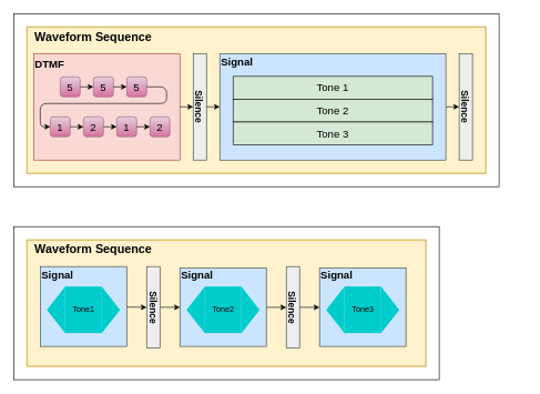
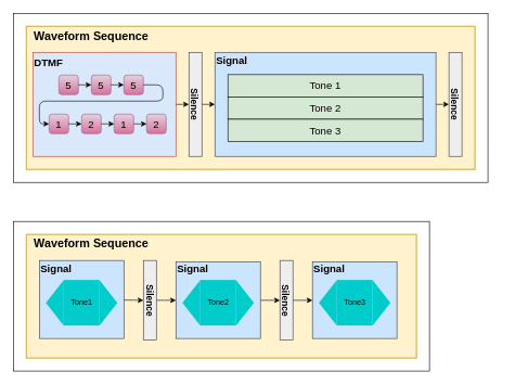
  <mxCell id="0" />
  <mxCell id="1" parent="0" />
  <mxCell id="2" value="" style="rounded=0;whiteSpace=wrap;html=1;fontSize=16;strokeColor=#000000;strokeWidth=1;fillColor=#FFFFFF;" parent="1" vertex="1"><mxGeometry x="20" y="20" width="730" height="260" as="geometry" /></mxCell>
  <mxCell id="3" value="" style="rounded=0;whiteSpace=wrap;html=1;strokeWidth=2;fillColor=#fff2cc;strokeColor=#d6b656;" parent="1" vertex="1"><mxGeometry x="40" y="40" width="690" height="220" as="geometry" /></mxCell>
  <mxCell id="4" value="&lt;font style=&quot;font-size: 18px&quot;&gt;&lt;b&gt;Waveform Sequence&lt;/b&gt;&lt;/font&gt;" style="text;html=1;strokeColor=none;fillColor=none;align=center;verticalAlign=middle;whiteSpace=wrap;rounded=0;" parent="1" vertex="1"><mxGeometry x="40" y="40" width="200" height="30" as="geometry" /></mxCell>
  <mxCell id="5" value="" style="group" parent="1" vertex="1" connectable="0"><mxGeometry x="50" y="80" width="220" height="160" as="geometry" /></mxCell>
- <mxCell id="6" value="&lt;font style=&quot;font-size: 16px&quot;&gt;&lt;b&gt;DTMF&lt;br&gt;&lt;br&gt;&lt;br&gt;&lt;br&gt;&lt;br&gt;&lt;br&gt;&lt;/b&gt;&lt;br&gt;&lt;/font&gt;" style="rounded=0;whiteSpace=wrap;html=1;fontSize=18;strokeWidth=1;fillColor=#fad9d5;strokeColor=#ae4132;align=left;" parent="5" vertex="1"><mxGeometry width="220" height="160" as="geometry" /></mxCell>
+ <mxCell id="6" value="&lt;font style=&quot;font-size: 16px&quot;&gt;&lt;b&gt;DTMF&lt;br&gt;&lt;br&gt;&lt;br&gt;&lt;br&gt;&lt;br&gt;&lt;br&gt;&lt;/b&gt;&lt;br&gt;&lt;/font&gt;" style="rounded=0;whiteSpace=wrap;html=1;fontSize=18;strokeWidth=1;fillColor=#dae8fc;strokeColor=#ae4132;align=left;" parent="5" vertex="1"><mxGeometry width="220" height="160" as="geometry" /></mxCell>
  <mxCell id="7" value="5" style="rounded=1;whiteSpace=wrap;html=1;fontSize=16;strokeWidth=1;fillColor=#e6d0de;gradientColor=#d5739d;strokeColor=#996185;" parent="5" vertex="1"><mxGeometry x="40" y="35" width="30" height="30" as="geometry" /></mxCell>
  <mxCell id="8" value="5" style="rounded=1;whiteSpace=wrap;html=1;fontSize=16;strokeWidth=1;fillColor=#e6d0de;gradientColor=#d5739d;strokeColor=#996185;" parent="5" vertex="1"><mxGeometry x="90" y="35" width="30" height="30" as="geometry" /></mxCell>
  <mxCell id="9" value="" style="edgeStyle=none;html=1;fontSize=16;" parent="5" source="7" target="8" edge="1"><mxGeometry relative="1" as="geometry" /></mxCell>
  <mxCell id="10" value="5" style="rounded=1;whiteSpace=wrap;html=1;fontSize=16;strokeWidth=1;fillColor=#e6d0de;gradientColor=#d5739d;strokeColor=#996185;" parent="5" vertex="1"><mxGeometry x="140" y="35" width="30" height="30" as="geometry" /></mxCell>
  <mxCell id="11" value="" style="edgeStyle=none;html=1;fontSize=16;" parent="5" source="8" target="10" edge="1"><mxGeometry relative="1" as="geometry" /></mxCell>
  <mxCell id="12" value="1" style="rounded=1;whiteSpace=wrap;html=1;fontSize=16;strokeWidth=1;fillColor=#e6d0de;gradientColor=#d5739d;strokeColor=#996185;" parent="5" vertex="1"><mxGeometry x="25" y="95" width="30" height="30" as="geometry" /></mxCell>
  <mxCell id="13" value="" style="edgeStyle=orthogonalEdgeStyle;html=1;fontSize=16;exitX=1;exitY=0.5;exitDx=0;exitDy=0;entryX=0;entryY=0.5;entryDx=0;entryDy=0;" parent="5" source="10" target="12" edge="1"><mxGeometry relative="1" as="geometry"><mxPoint x="190" y="55" as="sourcePoint" /><mxPoint x="10" y="155" as="targetPoint" /><Array as="points"><mxPoint x="200" y="50" /><mxPoint x="200" y="75" /><mxPoint x="10" y="75" /><mxPoint x="10" y="110" /></Array></mxGeometry></mxCell>
  <mxCell id="14" value="2" style="rounded=1;whiteSpace=wrap;html=1;fontSize=16;strokeWidth=1;fillColor=#e6d0de;gradientColor=#d5739d;strokeColor=#996185;" parent="5" vertex="1"><mxGeometry x="75" y="95" width="30" height="30" as="geometry" /></mxCell>
  <mxCell id="15" value="" style="edgeStyle=none;html=1;fontSize=16;" parent="5" source="12" target="14" edge="1"><mxGeometry relative="1" as="geometry" /></mxCell>
  <mxCell id="16" value="1" style="rounded=1;whiteSpace=wrap;html=1;fontSize=16;strokeWidth=1;fillColor=#e6d0de;gradientColor=#d5739d;strokeColor=#996185;" parent="5" vertex="1"><mxGeometry x="125" y="95" width="30" height="30" as="geometry" /></mxCell>
  <mxCell id="17" value="" style="edgeStyle=none;html=1;fontSize=16;" parent="5" source="14" target="16" edge="1"><mxGeometry relative="1" as="geometry" /></mxCell>
  <mxCell id="18" value="2" style="rounded=1;whiteSpace=wrap;html=1;fontSize=16;strokeWidth=1;fillColor=#e6d0de;gradientColor=#d5739d;strokeColor=#996185;" parent="5" vertex="1"><mxGeometry x="175" y="95" width="30" height="30" as="geometry" /></mxCell>
  <mxCell id="19" value="" style="edgeStyle=none;html=1;fontSize=16;" parent="5" source="16" target="18" edge="1"><mxGeometry relative="1" as="geometry" /></mxCell>
  <mxCell id="20" style="edgeStyle=orthogonalEdgeStyle;html=1;entryX=0;entryY=0.5;entryDx=0;entryDy=0;fontSize=16;" parent="1" source="21" target="26" edge="1"><mxGeometry relative="1" as="geometry" /></mxCell>
  <mxCell id="21" value="&lt;p style=&quot;line-height: 1&quot;&gt;&lt;font style=&quot;font-size: 14px&quot;&gt;&lt;b&gt;Silence&lt;/b&gt;&lt;/font&gt;&lt;/p&gt;" style="rounded=0;whiteSpace=wrap;html=1;fontSize=16;strokeWidth=1;align=center;rotation=90;fillColor=#eeeeee;strokeColor=#36393d;" parent="1" vertex="1"><mxGeometry x="220" y="150" width="160" height="20" as="geometry" /></mxCell>
  <mxCell id="22" style="edgeStyle=orthogonalEdgeStyle;html=1;entryX=0.5;entryY=1;entryDx=0;entryDy=0;fontSize=14;" parent="1" source="6" target="21" edge="1"><mxGeometry relative="1" as="geometry" /></mxCell>
  <mxCell id="23" style="edgeStyle=orthogonalEdgeStyle;html=1;entryX=1;entryY=0.5;entryDx=0;entryDy=0;fontSize=16;startArrow=classic;startFill=1;endArrow=none;endFill=0;" parent="1" source="24" target="26" edge="1"><mxGeometry relative="1" as="geometry" /></mxCell>
  <mxCell id="24" value="&lt;p style=&quot;line-height: 1&quot;&gt;&lt;font style=&quot;font-size: 14px&quot;&gt;&lt;b&gt;Silence&lt;/b&gt;&lt;/font&gt;&lt;/p&gt;" style="rounded=0;whiteSpace=wrap;html=1;fontSize=16;strokeWidth=1;align=center;rotation=90;fillColor=#eeeeee;strokeColor=#36393d;" parent="1" vertex="1"><mxGeometry x="620" y="150" width="160" height="20" as="geometry" /></mxCell>
  <mxCell id="25" value="" style="group" parent="1" vertex="1" connectable="0"><mxGeometry x="310" y="80" width="480" height="170" as="geometry" /></mxCell>
  <mxCell id="26" value="&lt;div&gt;&lt;font style=&quot;font-size: 16px&quot;&gt;&lt;b&gt;Signal&lt;/b&gt;&lt;/font&gt;&lt;/div&gt;&lt;div&gt;&lt;font style=&quot;font-size: 16px&quot;&gt;&lt;b&gt;&lt;br&gt;&lt;/b&gt;&lt;/font&gt;&lt;/div&gt;&lt;div&gt;&lt;font style=&quot;font-size: 16px&quot;&gt;&lt;b&gt;&lt;br&gt;&lt;/b&gt;&lt;/font&gt;&lt;/div&gt;&lt;div&gt;&lt;font style=&quot;font-size: 16px&quot;&gt;&lt;b&gt;&lt;br&gt;&lt;/b&gt;&lt;/font&gt;&lt;/div&gt;&lt;div&gt;&lt;font style=&quot;font-size: 16px&quot;&gt;&lt;b&gt;&lt;br&gt;&lt;/b&gt;&lt;/font&gt;&lt;/div&gt;&lt;div&gt;&lt;font style=&quot;font-size: 16px&quot;&gt;&lt;b&gt;&lt;br&gt;&lt;/b&gt;&lt;/font&gt;&lt;/div&gt;&lt;div&gt;&lt;font style=&quot;font-size: 16px&quot;&gt;&lt;b&gt;&lt;br&gt;&lt;/b&gt;&lt;/font&gt;&lt;/div&gt;&lt;div&gt;&lt;font style=&quot;font-size: 16px&quot;&gt;&lt;b&gt;&lt;br&gt;&lt;/b&gt;&lt;/font&gt;&lt;/div&gt;" style="rounded=0;whiteSpace=wrap;html=1;fontSize=14;strokeWidth=1;fillColor=#cce5ff;strokeColor=#36393d;align=left;" parent="25" vertex="1"><mxGeometry x="20" width="340" height="160" as="geometry" /></mxCell>
  <mxCell id="27" value="Tone 1" style="rounded=0;whiteSpace=wrap;html=1;fontSize=16;strokeWidth=1;fillColor=#d5e8d4;strokeColor=#000000;" parent="25" vertex="1"><mxGeometry x="40" y="34.286" width="300" height="34.286" as="geometry" /></mxCell>
  <mxCell id="28" value="Tone 2" style="rounded=0;whiteSpace=wrap;html=1;fontSize=16;strokeWidth=1;fillColor=#d5e8d4;strokeColor=#000000;" parent="25" vertex="1"><mxGeometry x="40" y="68.571" width="300" height="34.286" as="geometry" /></mxCell>
  <mxCell id="29" value="Tone 3" style="rounded=0;whiteSpace=wrap;html=1;fontSize=16;strokeWidth=1;fillColor=#d5e8d4;strokeColor=#000000;" parent="25" vertex="1"><mxGeometry x="40" y="102.857" width="300" height="34.286" as="geometry" /></mxCell>
  <mxCell id="30" value="" style="rounded=0;whiteSpace=wrap;html=1;fontSize=16;strokeColor=#000000;strokeWidth=1;fillColor=#FFFFFF;" vertex="1" parent="1"><mxGeometry x="20" y="340" width="640" height="230" as="geometry" /></mxCell>
  <mxCell id="31" value="" style="rounded=0;whiteSpace=wrap;html=1;strokeWidth=2;fillColor=#fff2cc;strokeColor=#d6b656;" vertex="1" parent="1"><mxGeometry x="40" y="360" width="600" height="190" as="geometry" /></mxCell>
  <mxCell id="32" value="&lt;font style=&quot;font-size: 18px&quot;&gt;&lt;b&gt;Waveform Sequence&lt;/b&gt;&lt;/font&gt;" style="text;html=1;strokeColor=none;fillColor=none;align=center;verticalAlign=middle;whiteSpace=wrap;rounded=0;" vertex="1" parent="1"><mxGeometry x="40" y="360" width="200" height="30" as="geometry" /></mxCell>
  <mxCell id="33" style="edgeStyle=none;html=1;entryX=0.5;entryY=1;entryDx=0;entryDy=0;" edge="1" parent="1" source="39" target="35"><mxGeometry relative="1" as="geometry" /></mxCell>
  <mxCell id="34" style="edgeStyle=none;html=1;entryX=0;entryY=0.5;entryDx=0;entryDy=0;" edge="1" parent="1" source="35" target="44"><mxGeometry relative="1" as="geometry"><mxPoint x="280" y="465" as="targetPoint" /></mxGeometry></mxCell>
  <mxCell id="35" value="&lt;p style=&quot;line-height: 1&quot;&gt;&lt;font style=&quot;font-size: 14px&quot;&gt;&lt;b&gt;Silence&lt;/b&gt;&lt;/font&gt;&lt;/p&gt;" style="rounded=0;whiteSpace=wrap;html=1;fontSize=16;strokeWidth=1;align=center;rotation=90;fillColor=#eeeeee;strokeColor=#36393d;" vertex="1" parent="1"><mxGeometry x="168.75" y="451.25" width="122.5" height="20" as="geometry" /></mxCell>
  <mxCell id="36" style="edgeStyle=none;html=1;entryX=0;entryY=0.5;entryDx=0;entryDy=0;" edge="1" parent="1" source="37" target="49"><mxGeometry relative="1" as="geometry" /></mxCell>
  <mxCell id="37" value="&lt;p style=&quot;line-height: 1&quot;&gt;&lt;font style=&quot;font-size: 14px&quot;&gt;&lt;b&gt;Silence&lt;/b&gt;&lt;/font&gt;&lt;/p&gt;" style="rounded=0;whiteSpace=wrap;html=1;fontSize=16;strokeWidth=1;align=center;rotation=90;fillColor=#eeeeee;strokeColor=#36393d;" vertex="1" parent="1"><mxGeometry x="378.75" y="451.25" width="122.5" height="20" as="geometry" /></mxCell>
  <mxCell id="38" style="edgeStyle=none;html=1;entryX=0.5;entryY=1;entryDx=0;entryDy=0;" edge="1" parent="1" source="44" target="37"><mxGeometry relative="1" as="geometry" /></mxCell>
  <mxCell id="39" value="&lt;div&gt;&lt;font style=&quot;font-size: 16px&quot;&gt;&lt;b&gt;Signal&lt;/b&gt;&lt;/font&gt;&lt;/div&gt;&lt;div&gt;&lt;font style=&quot;font-size: 16px&quot;&gt;&lt;b&gt;&lt;br&gt;&lt;/b&gt;&lt;/font&gt;&lt;/div&gt;&lt;div&gt;&lt;font style=&quot;font-size: 16px&quot;&gt;&lt;b&gt;&lt;br&gt;&lt;/b&gt;&lt;/font&gt;&lt;/div&gt;&lt;div&gt;&lt;font style=&quot;font-size: 16px&quot;&gt;&lt;b&gt;&lt;br&gt;&lt;/b&gt;&lt;/font&gt;&lt;/div&gt;&lt;div&gt;&lt;font style=&quot;font-size: 16px&quot;&gt;&lt;b&gt;&lt;br&gt;&lt;/b&gt;&lt;/font&gt;&lt;/div&gt;&lt;div&gt;&lt;font style=&quot;font-size: 16px&quot;&gt;&lt;b&gt;&lt;br&gt;&lt;/b&gt;&lt;/font&gt;&lt;/div&gt;" style="rounded=0;whiteSpace=wrap;html=1;fontSize=14;strokeWidth=1;fillColor=#cce5ff;strokeColor=#36393d;align=left;" vertex="1" parent="1"><mxGeometry x="60" y="400" width="130" height="120" as="geometry" /></mxCell>
  <mxCell id="40" value="" style="group" vertex="1" connectable="0" parent="1"><mxGeometry x="70" y="430" width="110" height="70" as="geometry" /></mxCell>
  <mxCell id="41" value="" style="triangle;whiteSpace=wrap;html=1;fillColor=#00CCCC;strokeColor=none;" vertex="1" parent="40"><mxGeometry x="82.5" width="27.5" height="70" as="geometry" /></mxCell>
  <mxCell id="42" value="Tone1" style="rounded=0;whiteSpace=wrap;html=1;fillColor=#00CCCC;strokeColor=none;" vertex="1" parent="40"><mxGeometry x="27.5" width="55" height="70" as="geometry" /></mxCell>
  <mxCell id="43" value="" style="triangle;whiteSpace=wrap;html=1;rotation=-180;fillColor=#00CCCC;strokeColor=none;" vertex="1" parent="40"><mxGeometry width="27.5" height="70" as="geometry" /></mxCell>
  <mxCell id="44" value="&lt;div&gt;&lt;font style=&quot;font-size: 16px&quot;&gt;&lt;b&gt;Signal&lt;/b&gt;&lt;/font&gt;&lt;/div&gt;&lt;div&gt;&lt;font style=&quot;font-size: 16px&quot;&gt;&lt;b&gt;&lt;br&gt;&lt;/b&gt;&lt;/font&gt;&lt;/div&gt;&lt;div&gt;&lt;font style=&quot;font-size: 16px&quot;&gt;&lt;b&gt;&lt;br&gt;&lt;/b&gt;&lt;/font&gt;&lt;/div&gt;&lt;div&gt;&lt;font style=&quot;font-size: 16px&quot;&gt;&lt;b&gt;&lt;br&gt;&lt;/b&gt;&lt;/font&gt;&lt;/div&gt;&lt;div&gt;&lt;font style=&quot;font-size: 16px&quot;&gt;&lt;b&gt;&lt;br&gt;&lt;/b&gt;&lt;/font&gt;&lt;/div&gt;&lt;div&gt;&lt;font style=&quot;font-size: 16px&quot;&gt;&lt;b&gt;&lt;br&gt;&lt;/b&gt;&lt;/font&gt;&lt;/div&gt;" style="rounded=0;whiteSpace=wrap;html=1;fontSize=14;strokeWidth=1;fillColor=#cce5ff;strokeColor=#36393d;align=left;" vertex="1" parent="1"><mxGeometry x="270" y="402.5" width="130" height="117.5" as="geometry" /></mxCell>
  <mxCell id="45" value="" style="group" vertex="1" connectable="0" parent="1"><mxGeometry x="280" y="430" width="110" height="70" as="geometry" /></mxCell>
  <mxCell id="46" value="" style="triangle;whiteSpace=wrap;html=1;fillColor=#00CCCC;strokeColor=none;" vertex="1" parent="45"><mxGeometry x="82.5" width="27.5" height="70" as="geometry" /></mxCell>
  <mxCell id="47" value="Tone2" style="rounded=0;whiteSpace=wrap;html=1;fillColor=#00CCCC;strokeColor=none;" vertex="1" parent="45"><mxGeometry x="27.5" width="55" height="70" as="geometry" /></mxCell>
  <mxCell id="48" value="" style="triangle;whiteSpace=wrap;html=1;rotation=-180;fillColor=#00CCCC;strokeColor=none;" vertex="1" parent="45"><mxGeometry width="27.5" height="70" as="geometry" /></mxCell>
  <mxCell id="49" value="&lt;div&gt;&lt;font style=&quot;font-size: 16px&quot;&gt;&lt;b&gt;Signal&lt;/b&gt;&lt;/font&gt;&lt;/div&gt;&lt;div&gt;&lt;font style=&quot;font-size: 16px&quot;&gt;&lt;b&gt;&lt;br&gt;&lt;/b&gt;&lt;/font&gt;&lt;/div&gt;&lt;div&gt;&lt;font style=&quot;font-size: 16px&quot;&gt;&lt;b&gt;&lt;br&gt;&lt;/b&gt;&lt;/font&gt;&lt;/div&gt;&lt;div&gt;&lt;font style=&quot;font-size: 16px&quot;&gt;&lt;b&gt;&lt;br&gt;&lt;/b&gt;&lt;/font&gt;&lt;/div&gt;&lt;div&gt;&lt;font style=&quot;font-size: 16px&quot;&gt;&lt;b&gt;&lt;br&gt;&lt;/b&gt;&lt;/font&gt;&lt;/div&gt;&lt;div&gt;&lt;font style=&quot;font-size: 16px&quot;&gt;&lt;b&gt;&lt;br&gt;&lt;/b&gt;&lt;/font&gt;&lt;/div&gt;" style="rounded=0;whiteSpace=wrap;html=1;fontSize=14;strokeWidth=1;fillColor=#cce5ff;strokeColor=#36393d;align=left;" vertex="1" parent="1"><mxGeometry x="480" y="402.5" width="130" height="117.5" as="geometry" /></mxCell>
  <mxCell id="50" value="" style="group" vertex="1" connectable="0" parent="1"><mxGeometry x="490" y="430" width="110" height="70" as="geometry" /></mxCell>
  <mxCell id="51" value="" style="triangle;whiteSpace=wrap;html=1;fillColor=#00CCCC;strokeColor=none;" vertex="1" parent="50"><mxGeometry x="82.5" width="27.5" height="70" as="geometry" /></mxCell>
  <mxCell id="52" value="Tone3" style="rounded=0;whiteSpace=wrap;html=1;fillColor=#00CCCC;strokeColor=none;" vertex="1" parent="50"><mxGeometry x="27.5" width="55" height="70" as="geometry" /></mxCell>
  <mxCell id="53" value="" style="triangle;whiteSpace=wrap;html=1;rotation=-180;fillColor=#00CCCC;strokeColor=none;" vertex="1" parent="50"><mxGeometry width="27.5" height="70" as="geometry" /></mxCell>
